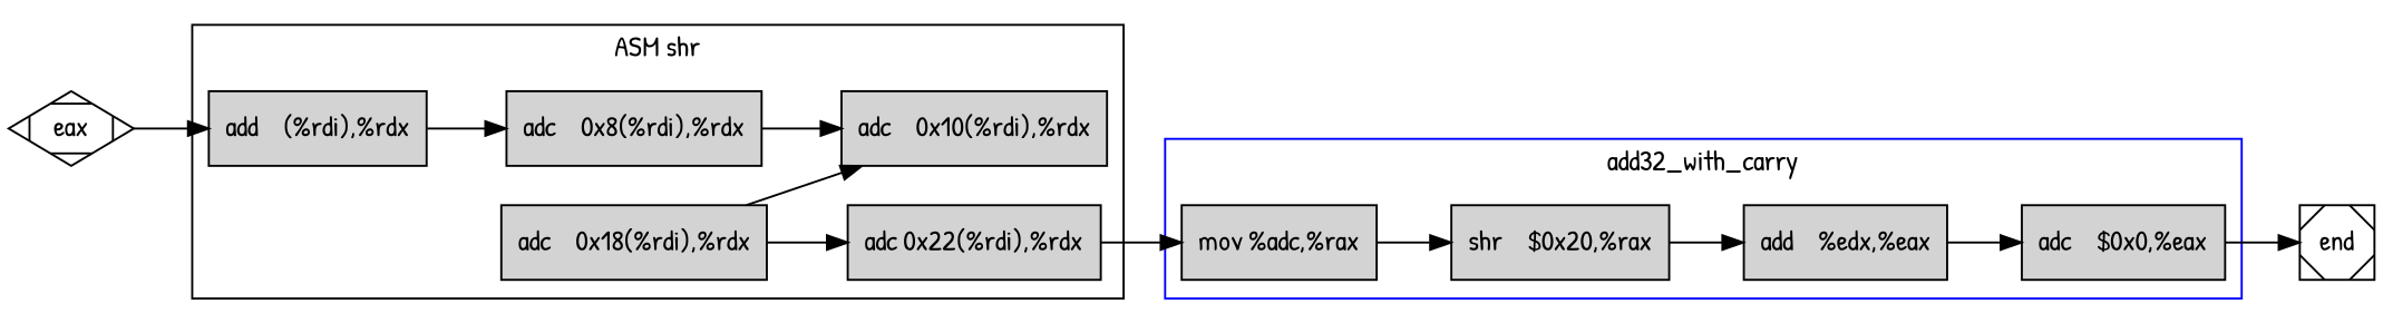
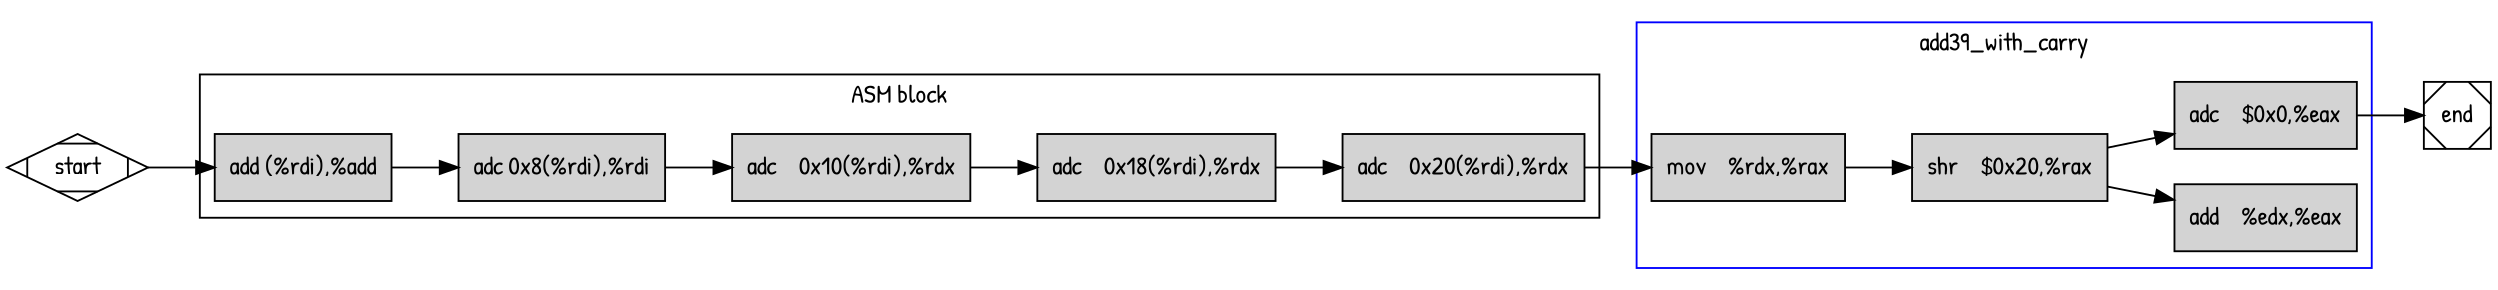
  digraph {
    rankdir=LR
    fontname="Patrick Hand"
    node [shape=record style=filled fontname="Patrick Hand"]
    edge [fontname="Patrick Hand"]
-   "add    (%rdi),%rdx"
-   "adc    0x8(%rdi),%rdx"
+   "add    (%rdi),%rdx" [label="add    (%rdi),%add"]
+   "adc    0x8(%rdi),%rdx" [label="adc    0x8(%rdi),%rdi"]
    "adc    0x10(%rdi),%rdx"
    "adc    0x18(%rdi),%rdx"
-   "adc    0x20(%rdi),%rdx" [label="adc    0x22(%rdi),%rdx"]
-   "mov    %rdx,%rax" [label="mov    %adc,%rax"]
+   "adc    0x20(%rdi),%rdx"
+   "mov    %rdx,%rax"
    "shr    $0x20,%rax"
    "add    %edx,%eax"
    "adc    $0x0,%eax"
    end [shape=Msquare style=""]
-   start [shape=Mdiamond label=eax style=""]
+   start [shape=Mdiamond style=""]
    subgraph cluster_1 {
-     label="ASM shr"
+     label="ASM block"
      "add    (%rdi),%rdx"
      "adc    0x8(%rdi),%rdx"
      "adc    0x10(%rdi),%rdx"
      "adc    0x18(%rdi),%rdx"
      "adc    0x20(%rdi),%rdx"
    }
    subgraph cluster_2 {
      color=blue
-     label=add32_with_carry
+     label=add39_with_carry
      "mov    %rdx,%rax"
      "shr    $0x20,%rax"
      "add    %edx,%eax"
      "adc    $0x0,%eax"
    }
    "add    (%rdi),%rdx" -> "adc    0x8(%rdi),%rdx"
    "adc    0x8(%rdi),%rdx" -> "adc    0x10(%rdi),%rdx"
-   "adc    0x18(%rdi),%rdx" -> "adc    0x10(%rdi),%rdx"
+   "adc    0x10(%rdi),%rdx" -> "adc    0x18(%rdi),%rdx"
    "adc    0x18(%rdi),%rdx" -> "adc    0x20(%rdi),%rdx"
    "adc    0x20(%rdi),%rdx" -> "mov    %rdx,%rax"
    "mov    %rdx,%rax" -> "shr    $0x20,%rax"
    "shr    $0x20,%rax" -> "add    %edx,%eax"
-   "add    %edx,%eax" -> "adc    $0x0,%eax"
+   "shr    $0x20,%rax" -> "adc    $0x0,%eax"
    "adc    $0x0,%eax" -> end
    start -> "add    (%rdi),%rdx"
  }
